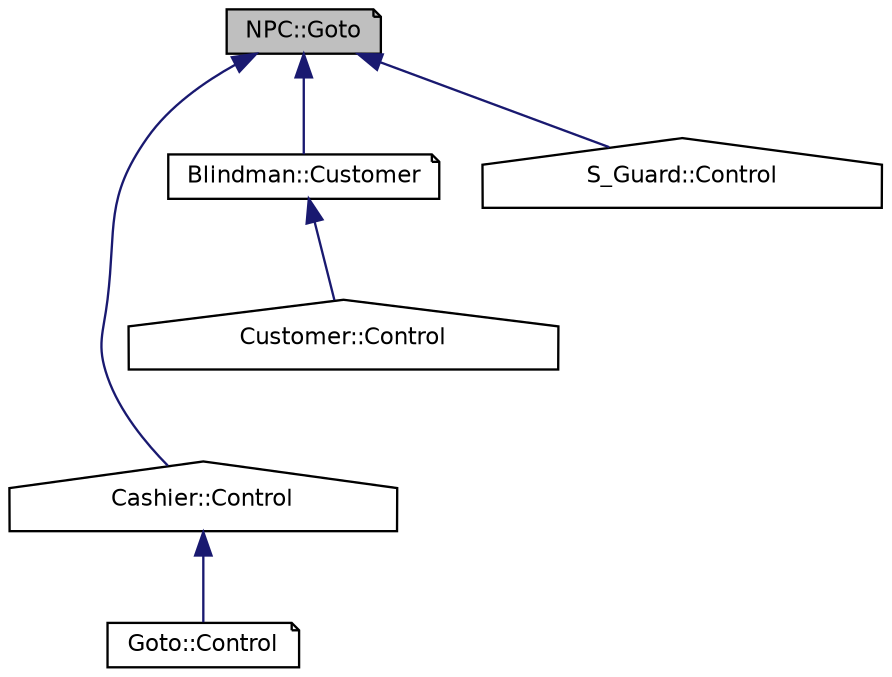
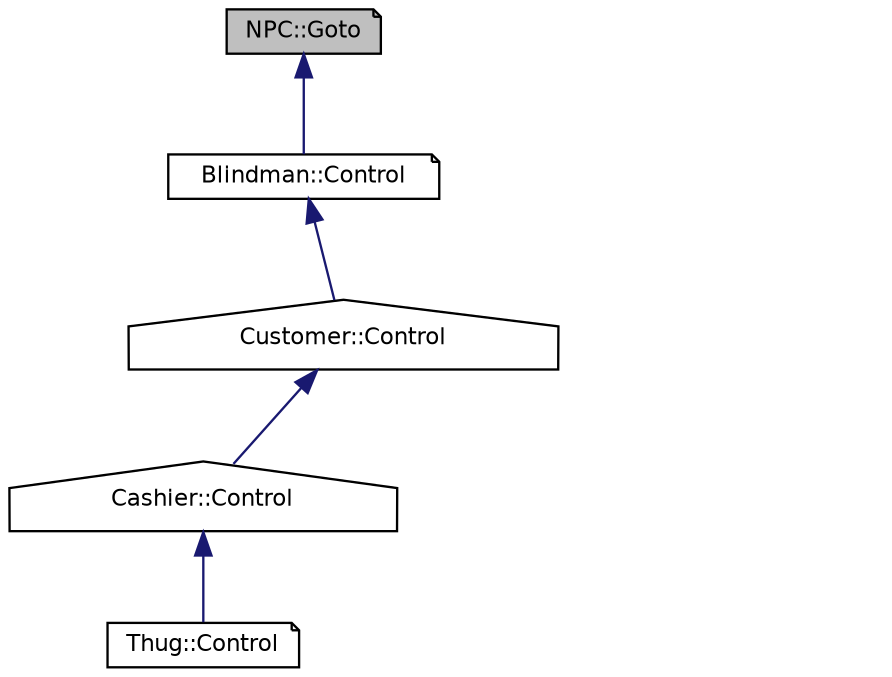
  digraph {
    rankdir=TB
    node [color=black fontname=Helvetica fontsize=10 shape=note]
    edge [color=midnightblue dir=back fontname=Helvetica fontsize=10 labelfontname=Helvetica labelfontsize=10 style=solid]
    n1 [fillcolor=grey75 fontcolor=black height=0.2 label="NPC::Goto" style=filled width=0.4]
    n2 [height=0.2 label="Cashier::Control" shape=house width=0.4]
-   n3 [height=0.2 label="Blindman::Customer" width=0.4]
-   n4 [height=0.2 label="S_Guard::Control" shape=house width=0.4]
-   n5 [height=0.2 label="Goto::Control" width=0.4]
+   n3 [height=0.2 label="Blindman::Control" width=0.4]
+   n5 [height=0.2 label="Thug::Control" width=0.4]
    n6 [height=0.2 label="Customer::Control" shape=house width=0.4]
-   n1 -> n2
+   n6 -> n2
    n1 -> n3
-   n1 -> n4
    n2 -> n5
    n3 -> n6
  }
